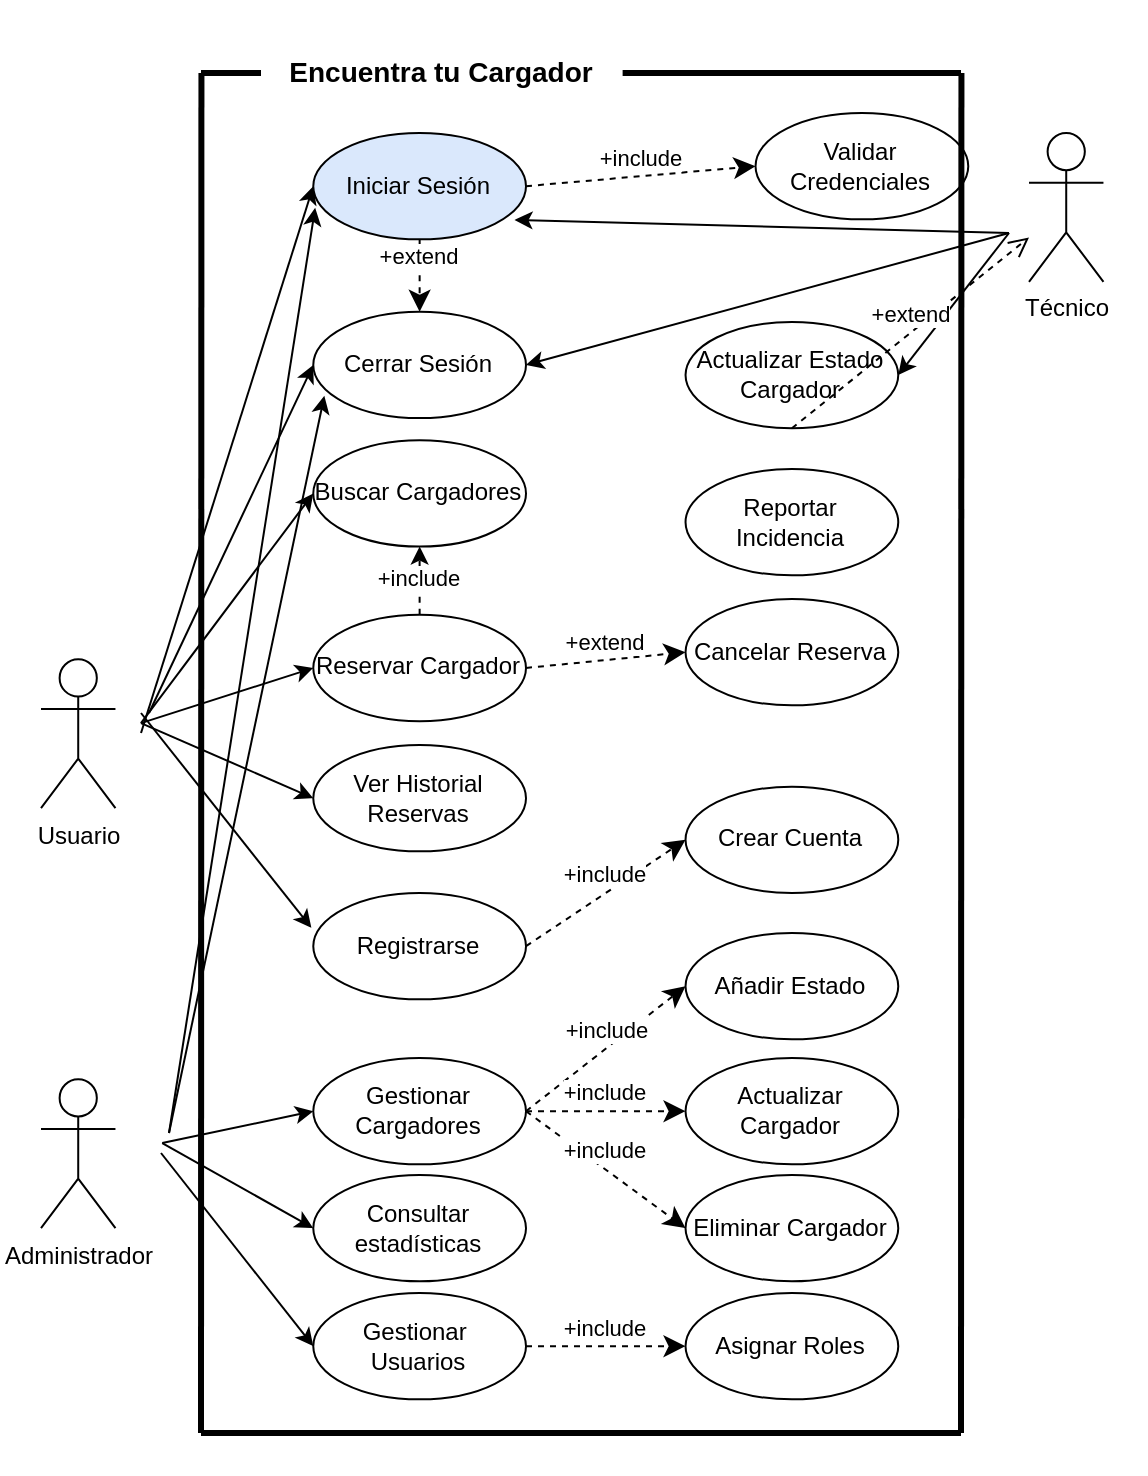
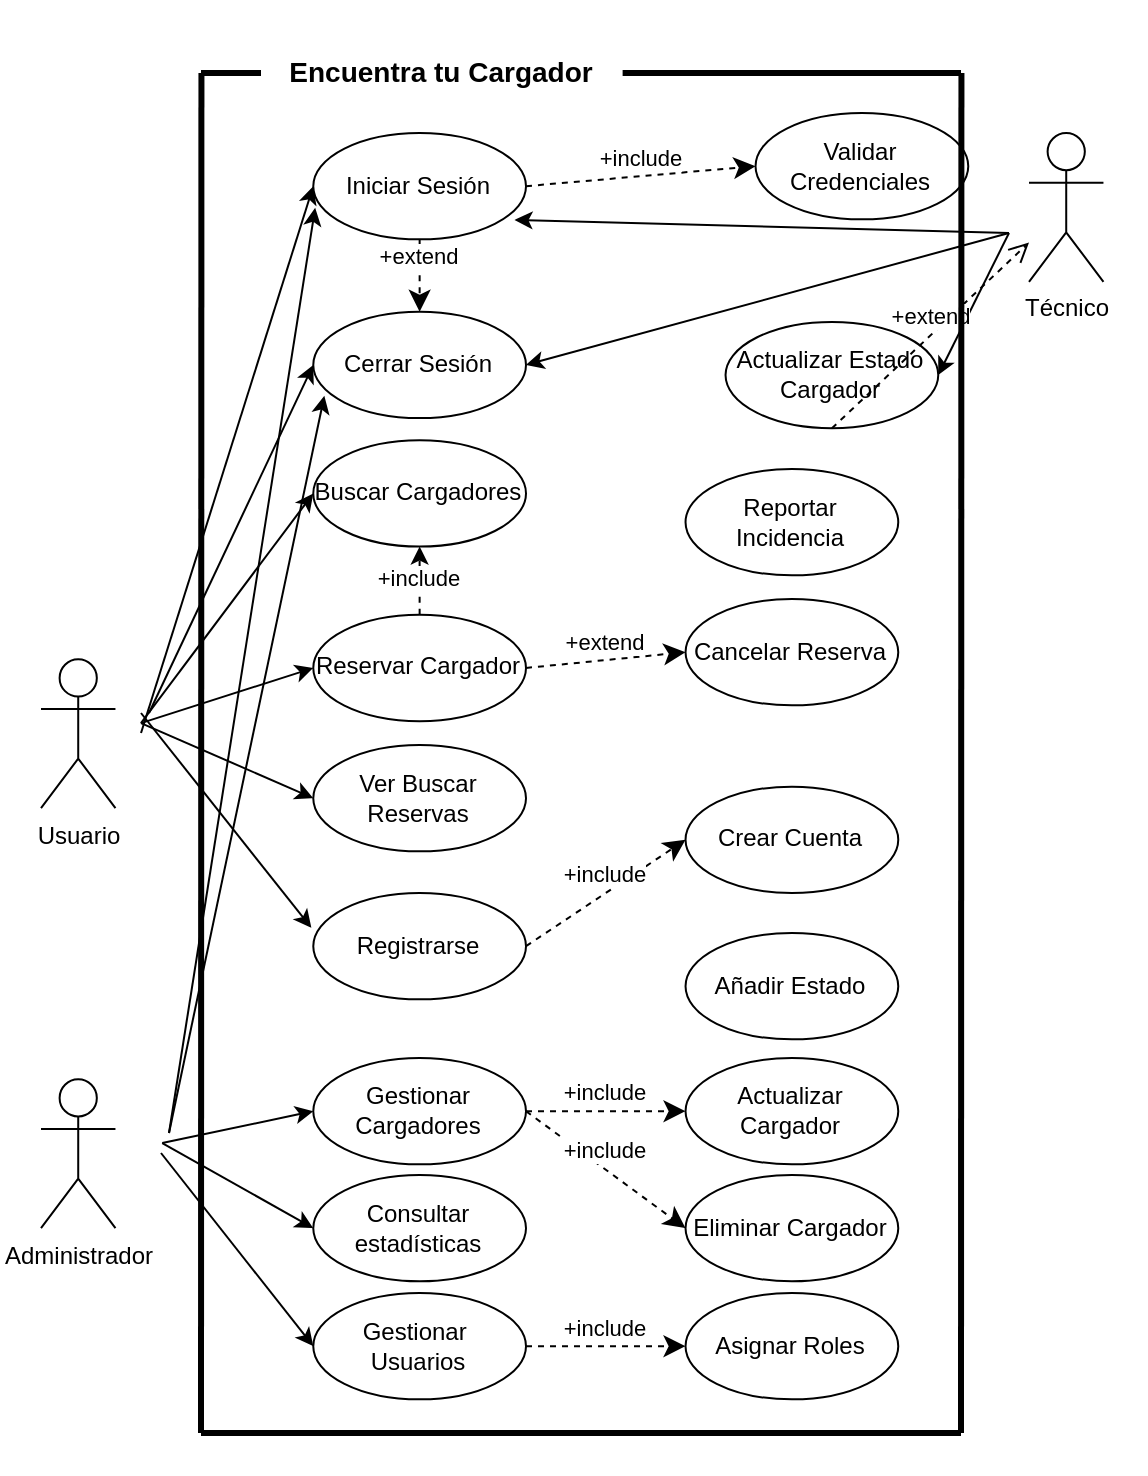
  <mxCell id="0" />
  <mxCell id="1" parent="0" />
  <mxCell id="2" value="Usuario" style="shape=umlActor;verticalLabelPosition=bottom;verticalAlign=top;html=1;shadow=0;align=center;container=0;" vertex="1" parent="1"><mxGeometry x="20" y="329.159" width="37.226" height="74.452" as="geometry" /></mxCell>
  <mxCell id="3" value="Técnico" style="shape=umlActor;verticalLabelPosition=bottom;verticalAlign=top;html=1;shadow=0;align=center;container=0;" vertex="1" parent="1"><mxGeometry x="514" y="66.002" width="37.226" height="74.452" as="geometry" /></mxCell>
  <mxCell id="4" value="Administrador" style="shape=umlActor;verticalLabelPosition=bottom;verticalAlign=top;html=1;shadow=0;align=center;container=0;" vertex="1" parent="1"><mxGeometry x="20" y="539.136" width="37.226" height="74.452" as="geometry" /></mxCell>
  <mxCell id="5" value="Cancelar Reserva" style="ellipse;whiteSpace=wrap;html=1;container=0;" vertex="1" parent="1"><mxGeometry x="342.269" y="299" width="106.359" height="53.18" as="geometry" /></mxCell>
- <mxCell id="6" value="Actualizar Estado Cargador" style="ellipse;whiteSpace=wrap;html=1;container=0;" vertex="1" parent="1"><mxGeometry x="342.27" y="160.458" width="106.359" height="53.18" as="geometry" /></mxCell>
+ <mxCell id="6" value="Actualizar Estado Cargador" style="ellipse;whiteSpace=wrap;html=1;container=0;" vertex="1" parent="1"><mxGeometry x="362.27" y="160.458" width="106.359" height="53.18" as="geometry" /></mxCell>
  <mxCell id="7" value="Reportar Incidencia" style="ellipse;whiteSpace=wrap;html=1;container=0;" vertex="1" parent="1"><mxGeometry x="342.269" y="234" width="106.359" height="53.18" as="geometry" /></mxCell>
  <mxCell id="8" value="" style="endArrow=classic;html=1;rounded=0;entryX=0;entryY=0.5;entryDx=0;entryDy=0;" edge="1" parent="1" target="17"><mxGeometry width="50" height="50" relative="1" as="geometry"><mxPoint x="69.989" y="361.067" as="sourcePoint" /><mxPoint x="676.237" y="520.608" as="targetPoint" /></mxGeometry></mxCell>
  <mxCell id="9" value="" style="endArrow=classic;html=1;rounded=0;entryX=0;entryY=0.5;entryDx=0;entryDy=0;" edge="1" parent="1" target="18"><mxGeometry width="50" height="50" relative="1" as="geometry"><mxPoint x="69.989" y="361.067" as="sourcePoint" /><mxPoint x="676.237" y="520.608" as="targetPoint" /></mxGeometry></mxCell>
  <mxCell id="10" value="" style="endArrow=classic;html=1;rounded=0;entryX=0;entryY=0.5;entryDx=0;entryDy=0;" edge="1" parent="1" target="14"><mxGeometry width="50" height="50" relative="1" as="geometry"><mxPoint x="80.625" y="571.044" as="sourcePoint" /><mxPoint x="145.504" y="618.906" as="targetPoint" /></mxGeometry></mxCell>
  <mxCell id="11" value="" style="endArrow=classic;html=1;rounded=0;entryX=0;entryY=0.5;entryDx=0;entryDy=0;" edge="1" parent="1" target="13"><mxGeometry width="50" height="50" relative="1" as="geometry"><mxPoint x="80.625" y="571.044" as="sourcePoint" /><mxPoint x="145.504" y="555.09" as="targetPoint" /></mxGeometry></mxCell>
  <mxCell id="12" value="" style="endArrow=classic;html=1;rounded=0;entryX=1;entryY=0.5;entryDx=0;entryDy=0;" edge="1" parent="1" target="6"><mxGeometry width="50" height="50" relative="1" as="geometry"><mxPoint x="504" y="116" as="sourcePoint" /><mxPoint x="1176.237" y="396.462" as="targetPoint" /></mxGeometry></mxCell>
  <mxCell id="13" value="Gestionar Cargadores" style="ellipse;whiteSpace=wrap;html=1;container=0;" vertex="1" parent="1"><mxGeometry x="156.14" y="528.5" width="106.359" height="53.18" as="geometry" /></mxCell>
  <mxCell id="14" value="Consultar estadísticas" style="ellipse;whiteSpace=wrap;html=1;container=0;" vertex="1" parent="1"><mxGeometry x="156.14" y="586.998" width="106.359" height="53.18" as="geometry" /></mxCell>
  <mxCell id="15" value="" style="edgeStyle=orthogonalEdgeStyle;rounded=0;orthogonalLoop=1;jettySize=auto;html=1;dashed=1;" edge="1" parent="1" source="17" target="18"><mxGeometry relative="1" as="geometry" /></mxCell>
  <mxCell id="16" value="+include" style="edgeLabel;html=1;align=center;verticalAlign=middle;resizable=0;points=[];container=0;" vertex="1" connectable="0" parent="15"><mxGeometry x="-0.33" y="1" relative="1" as="geometry"><mxPoint y="-3" as="offset" /></mxGeometry></mxCell>
  <mxCell id="17" value="Reservar Cargador" style="ellipse;whiteSpace=wrap;html=1;container=0;" vertex="1" parent="1"><mxGeometry x="156.14" y="306.887" width="106.359" height="53.18" as="geometry" /></mxCell>
  <mxCell id="18" value="Buscar Cargadores" style="ellipse;whiteSpace=wrap;html=1;container=0;" vertex="1" parent="1"><mxGeometry x="156.14" y="219.608" width="106.359" height="53.18" as="geometry" /></mxCell>
  <mxCell id="19" value="+extend" style="html=1;verticalAlign=bottom;endArrow=classic;dashed=1;endSize=8;curved=0;rounded=0;exitX=1;exitY=0.5;exitDx=0;exitDy=0;entryX=0;entryY=0.5;entryDx=0;entryDy=0;endFill=1;" edge="1" parent="1" source="17" target="5"><mxGeometry relative="1" as="geometry"><mxPoint x="367.795" y="573.788" as="sourcePoint" /><mxPoint x="282.707" y="573.788" as="targetPoint" /></mxGeometry></mxCell>
  <mxCell id="20" value="+extend" style="html=1;verticalAlign=bottom;endArrow=open;dashed=1;endSize=8;curved=0;rounded=0;exitX=0.5;exitY=1;exitDx=0;exitDy=0;" edge="1" parent="1" source="6" target="3"><mxGeometry relative="1" as="geometry"><mxPoint x="694.769" y="526.002" as="sourcePoint" /><mxPoint x="774.539" y="526.002" as="targetPoint" /></mxGeometry></mxCell>
  <mxCell id="21" value="Eliminar Cargador" style="ellipse;whiteSpace=wrap;html=1;container=0;" vertex="1" parent="1"><mxGeometry x="342.269" y="586.998" width="106.359" height="53.18" as="geometry" /></mxCell>
  <mxCell id="22" value="Añadir Estado" style="ellipse;whiteSpace=wrap;html=1;container=0;" vertex="1" parent="1"><mxGeometry x="342.269" y="466" width="106.359" height="53.18" as="geometry" /></mxCell>
  <mxCell id="23" value="Actualizar Cargador" style="ellipse;whiteSpace=wrap;html=1;container=0;" vertex="1" parent="1"><mxGeometry x="342.269" y="528.5" width="106.359" height="53.18" as="geometry" /></mxCell>
- <mxCell id="24" value="+include" style="html=1;verticalAlign=bottom;endArrow=classic;dashed=1;endSize=8;curved=0;rounded=0;exitX=1;exitY=0.5;exitDx=0;exitDy=0;entryX=0;entryY=0.5;entryDx=0;entryDy=0;endFill=1;" edge="1" parent="1" source="13" target="22"><mxGeometry relative="1" as="geometry"><mxPoint x="250.8" y="485.955" as="sourcePoint" /><mxPoint x="330.569" y="485.955" as="targetPoint" /></mxGeometry></mxCell>
  <mxCell id="25" value="+include" style="html=1;verticalAlign=bottom;endArrow=classic;dashed=1;endSize=8;curved=0;rounded=0;exitX=1;exitY=0.5;exitDx=0;exitDy=0;entryX=0;entryY=0.5;entryDx=0;entryDy=0;endFill=1;" edge="1" parent="1" source="13" target="23"><mxGeometry relative="1" as="geometry"><mxPoint x="257.181" y="546.581" as="sourcePoint" /><mxPoint x="352.905" y="507.228" as="targetPoint" /></mxGeometry></mxCell>
  <mxCell id="26" value="+include" style="html=1;verticalAlign=bottom;endArrow=classic;dashed=1;endSize=8;curved=0;rounded=0;exitX=1;exitY=0.5;exitDx=0;exitDy=0;entryX=0;entryY=0.5;entryDx=0;entryDy=0;endFill=1;" edge="1" parent="1" source="13" target="21"><mxGeometry relative="1" as="geometry"><mxPoint x="267.817" y="557.217" as="sourcePoint" /><mxPoint x="363.54" y="517.864" as="targetPoint" /></mxGeometry></mxCell>
- <mxCell id="27" value="Ver Historial Reservas" style="ellipse;whiteSpace=wrap;html=1;container=0;" vertex="1" parent="1"><mxGeometry x="156.14" y="371.996" width="106.359" height="53.18" as="geometry" /></mxCell>
+ <mxCell id="27" value="Ver Buscar Reservas" style="ellipse;whiteSpace=wrap;html=1;container=0;" vertex="1" parent="1"><mxGeometry x="156.14" y="371.996" width="106.359" height="53.18" as="geometry" /></mxCell>
  <mxCell id="28" value="" style="endArrow=classic;html=1;rounded=0;entryX=0;entryY=0.5;entryDx=0;entryDy=0;" edge="1" parent="1" target="27"><mxGeometry width="50" height="50" relative="1" as="geometry"><mxPoint x="69.989" y="361.067" as="sourcePoint" /><mxPoint x="166.776" y="345.113" as="targetPoint" /></mxGeometry></mxCell>
  <mxCell id="29" value="Encuentra tu Cargador" style="text;html=1;align=center;verticalAlign=middle;whiteSpace=wrap;rounded=0;fontSize=14;fontStyle=1;container=0;" vertex="1" parent="1"><mxGeometry x="129.996" y="20.09" width="180.811" height="31.908" as="geometry" /></mxCell>
- <mxCell id="30" value="Iniciar Sesión" style="ellipse;whiteSpace=wrap;html=1;container=0;fillColor=#dae8fc;" vertex="1" parent="1"><mxGeometry x="156.14" y="65.998" width="106.359" height="53.18" as="geometry" /></mxCell>
+ <mxCell id="30" value="Iniciar Sesión" style="ellipse;whiteSpace=wrap;html=1;container=0;" vertex="1" parent="1"><mxGeometry x="156.14" y="65.998" width="106.359" height="53.18" as="geometry" /></mxCell>
  <mxCell id="31" value="" style="endArrow=classic;html=1;rounded=0;entryX=0;entryY=0.5;entryDx=0;entryDy=0;" edge="1" parent="1" target="30"><mxGeometry width="50" height="50" relative="1" as="geometry"><mxPoint x="70" y="366" as="sourcePoint" /><mxPoint x="167.39" y="136.24" as="targetPoint" /></mxGeometry></mxCell>
  <mxCell id="32" value="" style="endArrow=classic;html=1;rounded=0;entryX=0.009;entryY=0.704;entryDx=0;entryDy=0;entryPerimeter=0;" edge="1" parent="1" target="30"><mxGeometry width="50" height="50" relative="1" as="geometry"><mxPoint x="84" y="566" as="sourcePoint" /><mxPoint x="167.39" y="136.24" as="targetPoint" /></mxGeometry></mxCell>
  <mxCell id="33" value="Validar Credenciales" style="ellipse;whiteSpace=wrap;html=1;container=0;" vertex="1" parent="1"><mxGeometry x="377.269" y="55.997" width="106.359" height="53.18" as="geometry" /></mxCell>
  <mxCell id="34" value="Registrarse" style="ellipse;whiteSpace=wrap;html=1;container=0;" vertex="1" parent="1"><mxGeometry x="156.139" y="445.997" width="106.359" height="53.18" as="geometry" /></mxCell>
  <mxCell id="35" value="" style="endArrow=classic;html=1;rounded=0;entryX=-0.009;entryY=0.328;entryDx=0;entryDy=0;entryPerimeter=0;" edge="1" parent="1" target="34"><mxGeometry width="50" height="50" relative="1" as="geometry"><mxPoint x="70" y="356" as="sourcePoint" /><mxPoint x="166" y="343" as="targetPoint" /></mxGeometry></mxCell>
  <mxCell id="36" value="+include" style="html=1;verticalAlign=bottom;endArrow=classic;dashed=1;endSize=8;curved=0;rounded=0;exitX=1;exitY=0.5;exitDx=0;exitDy=0;entryX=0;entryY=0.5;entryDx=0;entryDy=0;endFill=1;" edge="1" parent="1" source="30" target="33"><mxGeometry relative="1" as="geometry"><mxPoint x="262.5" y="247.18" as="sourcePoint" /><mxPoint x="342.5" y="189.18" as="targetPoint" /></mxGeometry></mxCell>
  <mxCell id="37" value="Crear Cuenta" style="ellipse;whiteSpace=wrap;html=1;container=0;" vertex="1" parent="1"><mxGeometry x="342.269" y="392.82" width="106.359" height="53.18" as="geometry" /></mxCell>
  <mxCell id="38" value="+include" style="html=1;verticalAlign=bottom;endArrow=classic;dashed=1;endSize=8;curved=0;rounded=0;exitX=1;exitY=0.5;exitDx=0;exitDy=0;entryX=0;entryY=0.5;entryDx=0;entryDy=0;endFill=1;" edge="1" parent="1" source="34" target="37"><mxGeometry relative="1" as="geometry"><mxPoint x="272" y="429.64" as="sourcePoint" /><mxPoint x="334" y="429.64" as="targetPoint" /></mxGeometry></mxCell>
  <mxCell id="39" value="Cerrar Sesión" style="ellipse;whiteSpace=wrap;html=1;container=0;" vertex="1" parent="1"><mxGeometry x="156.14" y="155.368" width="106.359" height="53.18" as="geometry" /></mxCell>
  <mxCell id="40" value="+extend" style="html=1;verticalAlign=bottom;endArrow=classic;dashed=1;endSize=8;curved=0;rounded=0;exitX=0.5;exitY=1;exitDx=0;exitDy=0;entryX=0.5;entryY=0;entryDx=0;entryDy=0;endFill=1;" edge="1" parent="1" source="30" target="39"><mxGeometry relative="1" as="geometry"><mxPoint x="272" y="343" as="sourcePoint" /><mxPoint x="352" y="344" as="targetPoint" /></mxGeometry></mxCell>
  <mxCell id="41" value="" style="endArrow=classic;html=1;rounded=0;entryX=0.946;entryY=0.817;entryDx=0;entryDy=0;entryPerimeter=0;" edge="1" parent="1" target="30"><mxGeometry width="50" height="50" relative="1" as="geometry"><mxPoint x="504" y="116" as="sourcePoint" /><mxPoint x="459" y="183" as="targetPoint" /></mxGeometry></mxCell>
  <mxCell id="42" value="" style="endArrow=classic;html=1;rounded=0;entryX=0.052;entryY=0.791;entryDx=0;entryDy=0;entryPerimeter=0;" edge="1" parent="1" target="39"><mxGeometry width="50" height="50" relative="1" as="geometry"><mxPoint x="84" y="566" as="sourcePoint" /><mxPoint x="167" y="113" as="targetPoint" /></mxGeometry></mxCell>
  <mxCell id="43" value="" style="endArrow=classic;html=1;rounded=0;entryX=0;entryY=0.5;entryDx=0;entryDy=0;" edge="1" parent="1" target="39"><mxGeometry width="50" height="50" relative="1" as="geometry"><mxPoint x="74" y="356" as="sourcePoint" /><mxPoint x="177" y="123" as="targetPoint" /></mxGeometry></mxCell>
  <mxCell id="44" value="" style="endArrow=classic;html=1;rounded=0;entryX=1;entryY=0.5;entryDx=0;entryDy=0;" edge="1" parent="1" target="39"><mxGeometry width="50" height="50" relative="1" as="geometry"><mxPoint x="504" y="116" as="sourcePoint" /><mxPoint x="459" y="183" as="targetPoint" /></mxGeometry></mxCell>
  <mxCell id="45" value="Gestionar&amp;nbsp; Usuarios" style="ellipse;whiteSpace=wrap;html=1;container=0;" vertex="1" parent="1"><mxGeometry x="156.14" y="645.998" width="106.359" height="53.18" as="geometry" /></mxCell>
  <mxCell id="46" value="" style="endArrow=classic;html=1;rounded=0;entryX=0;entryY=0.5;entryDx=0;entryDy=0;" edge="1" parent="1" target="45"><mxGeometry width="50" height="50" relative="1" as="geometry"><mxPoint x="80" y="576" as="sourcePoint" /><mxPoint x="166" y="624" as="targetPoint" /></mxGeometry></mxCell>
  <mxCell id="47" value="Asignar Roles" style="ellipse;whiteSpace=wrap;html=1;container=0;" vertex="1" parent="1"><mxGeometry x="342.27" y="645.998" width="106.359" height="53.18" as="geometry" /></mxCell>
  <mxCell id="48" value="+include" style="html=1;verticalAlign=bottom;endArrow=classic;dashed=1;endSize=8;curved=0;rounded=0;exitX=1;exitY=0.5;exitDx=0;exitDy=0;entryX=0;entryY=0.5;entryDx=0;entryDy=0;endFill=1;" edge="1" parent="1" source="45" target="47"><mxGeometry relative="1" as="geometry"><mxPoint x="272" y="565" as="sourcePoint" /><mxPoint x="352" y="624" as="targetPoint" /></mxGeometry></mxCell>
  <mxCell id="49" value="" style="endArrow=none;html=1;rounded=0;curved=0;strokeWidth=3;" edge="1" parent="1"><mxGeometry width="50" height="50" relative="1" as="geometry"><mxPoint x="100.21" y="36" as="sourcePoint" /><mxPoint x="100" y="716" as="targetPoint" /></mxGeometry></mxCell>
  <mxCell id="50" value="" style="endArrow=none;html=1;rounded=0;curved=0;strokeWidth=3;" edge="1" parent="1"><mxGeometry width="50" height="50" relative="1" as="geometry"><mxPoint x="480.21" y="36" as="sourcePoint" /><mxPoint x="480" y="716" as="targetPoint" /></mxGeometry></mxCell>
  <mxCell id="51" value="" style="endArrow=none;html=1;rounded=0;curved=0;strokeWidth=3;" edge="1" parent="1"><mxGeometry width="50" height="50" relative="1" as="geometry"><mxPoint x="100" y="716" as="sourcePoint" /><mxPoint x="480" y="716" as="targetPoint" /></mxGeometry></mxCell>
  <mxCell id="52" value="" style="endArrow=none;html=1;rounded=0;entryX=0;entryY=0.5;entryDx=0;entryDy=0;strokeWidth=3;" edge="1" parent="1" target="29"><mxGeometry width="50" height="50" relative="1" as="geometry"><mxPoint x="100" y="36" as="sourcePoint" /><mxPoint x="370" y="116" as="targetPoint" /></mxGeometry></mxCell>
  <mxCell id="53" value="" style="endArrow=none;html=1;rounded=0;exitX=1;exitY=0.5;exitDx=0;exitDy=0;strokeWidth=3;" edge="1" parent="1" source="29"><mxGeometry width="50" height="50" relative="1" as="geometry"><mxPoint x="320" y="166" as="sourcePoint" /><mxPoint x="480" y="36" as="targetPoint" /></mxGeometry></mxCell>
